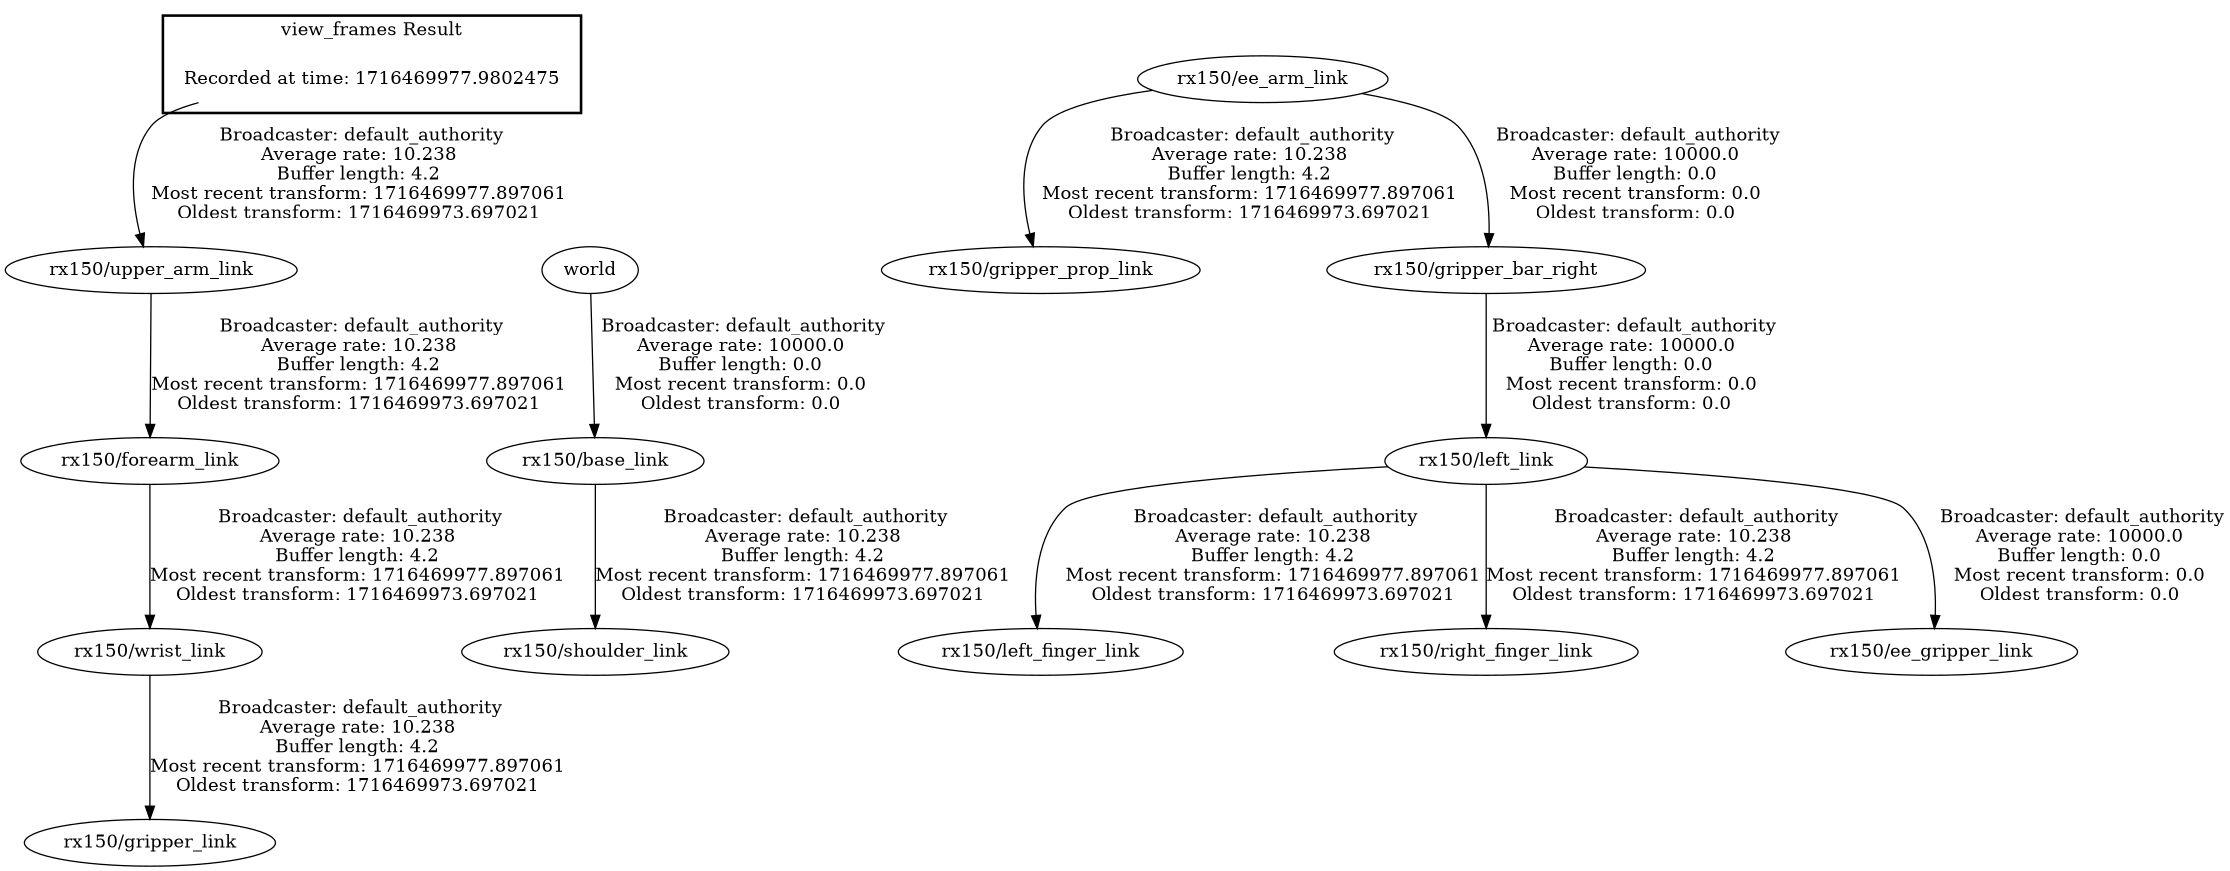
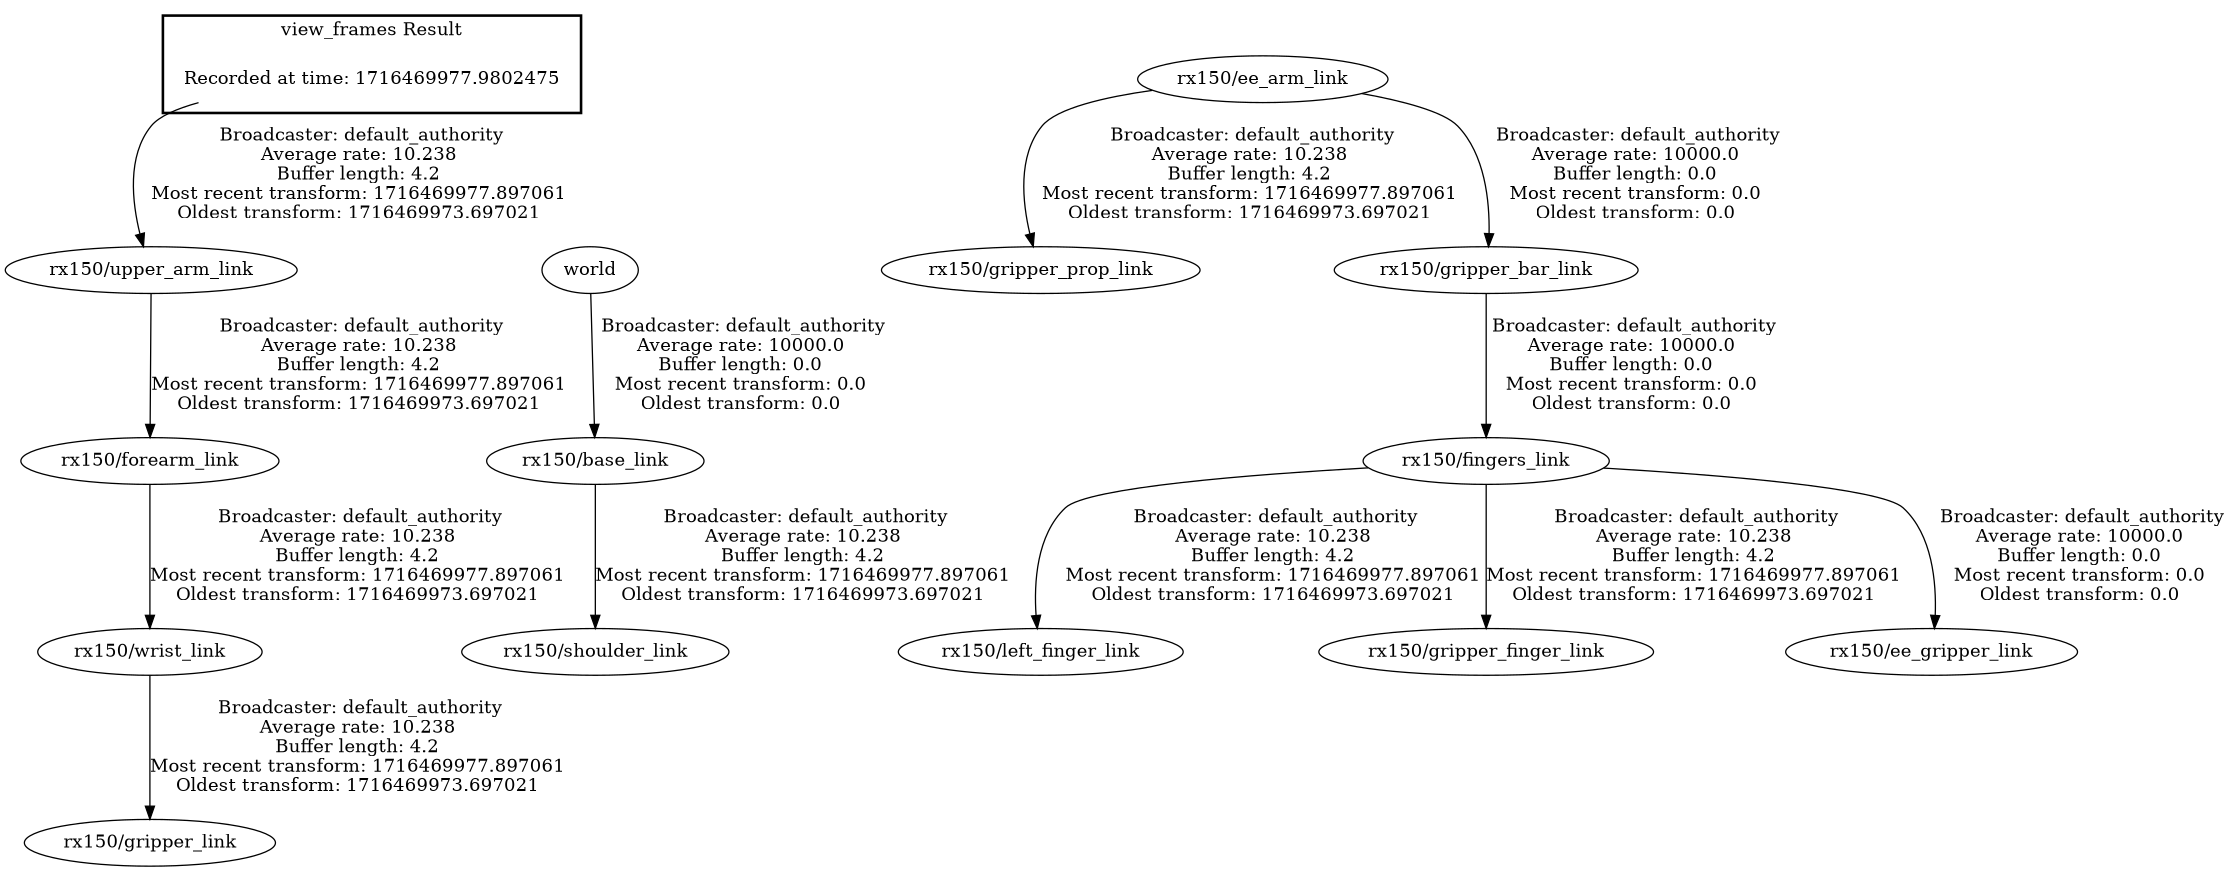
  digraph {
    "Recorded at time: 1716469977.9802475" [shape=plaintext]
    "rx150/upper_arm_link"
    world
    "rx150/forearm_link"
    "rx150/wrist_link"
    "rx150/gripper_link"
    "rx150/ee_arm_link"
    "rx150/gripper_prop_link"
-   "rx150/gripper_bar_link" [label="rx150/gripper_bar_right"]
-   "rx150/fingers_link" [label="rx150/left_link"]
+   "rx150/gripper_bar_link"
+   "rx150/fingers_link"
    "rx150/left_finger_link"
-   "rx150/right_finger_link"
+   "rx150/right_finger_link" [label="rx150/gripper_finger_link"]
    "rx150/ee_gripper_link"
    "rx150/base_link"
    "rx150/shoulder_link"
    subgraph cluster_1 {
      color=black
      label="view_frames Result"
      style=bold
      "Recorded at time: 1716469977.9802475"
    }
    "Recorded at time: 1716469977.9802475" -> "rx150/upper_arm_link" [label=" Broadcaster: default_authority\nAverage rate: 10.238\nBuffer length: 4.2\nMost recent transform: 1716469977.897061\nOldest transform: 1716469973.697021\n"]
    "Recorded at time: 1716469977.9802475" -> world [style=invis]
    "rx150/upper_arm_link" -> "rx150/forearm_link" [label=" Broadcaster: default_authority\nAverage rate: 10.238\nBuffer length: 4.2\nMost recent transform: 1716469977.897061\nOldest transform: 1716469973.697021\n"]
    world -> "rx150/base_link" [label=" Broadcaster: default_authority\nAverage rate: 10000.0\nBuffer length: 0.0\nMost recent transform: 0.0\nOldest transform: 0.0\n"]
    "rx150/forearm_link" -> "rx150/wrist_link" [label=" Broadcaster: default_authority\nAverage rate: 10.238\nBuffer length: 4.2\nMost recent transform: 1716469977.897061\nOldest transform: 1716469973.697021\n"]
    "rx150/wrist_link" -> "rx150/gripper_link" [label=" Broadcaster: default_authority\nAverage rate: 10.238\nBuffer length: 4.2\nMost recent transform: 1716469977.897061\nOldest transform: 1716469973.697021\n"]
    "rx150/ee_arm_link" -> "rx150/gripper_prop_link" [label=" Broadcaster: default_authority\nAverage rate: 10.238\nBuffer length: 4.2\nMost recent transform: 1716469977.897061\nOldest transform: 1716469973.697021\n"]
    "rx150/ee_arm_link" -> "rx150/gripper_bar_link" [label=" Broadcaster: default_authority\nAverage rate: 10000.0\nBuffer length: 0.0\nMost recent transform: 0.0\nOldest transform: 0.0\n"]
    "rx150/gripper_bar_link" -> "rx150/fingers_link" [label=" Broadcaster: default_authority\nAverage rate: 10000.0\nBuffer length: 0.0\nMost recent transform: 0.0\nOldest transform: 0.0\n"]
    "rx150/fingers_link" -> "rx150/left_finger_link" [label=" Broadcaster: default_authority\nAverage rate: 10.238\nBuffer length: 4.2\nMost recent transform: 1716469977.897061\nOldest transform: 1716469973.697021\n"]
    "rx150/fingers_link" -> "rx150/right_finger_link" [label=" Broadcaster: default_authority\nAverage rate: 10.238\nBuffer length: 4.2\nMost recent transform: 1716469977.897061\nOldest transform: 1716469973.697021\n"]
    "rx150/fingers_link" -> "rx150/ee_gripper_link" [label=" Broadcaster: default_authority\nAverage rate: 10000.0\nBuffer length: 0.0\nMost recent transform: 0.0\nOldest transform: 0.0\n"]
    "rx150/base_link" -> "rx150/shoulder_link" [label=" Broadcaster: default_authority\nAverage rate: 10.238\nBuffer length: 4.2\nMost recent transform: 1716469977.897061\nOldest transform: 1716469973.697021\n"]
  }
